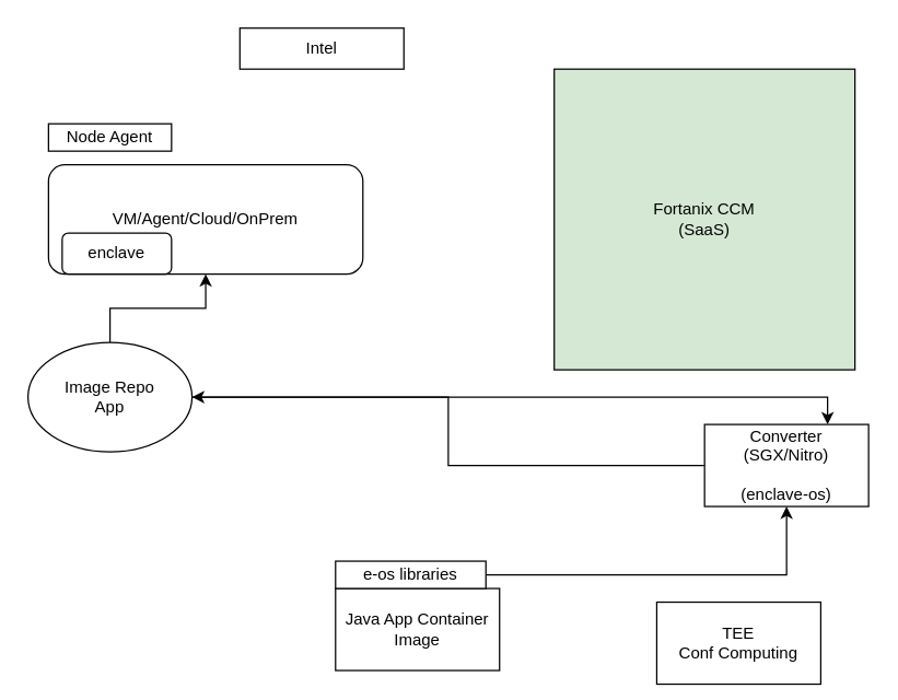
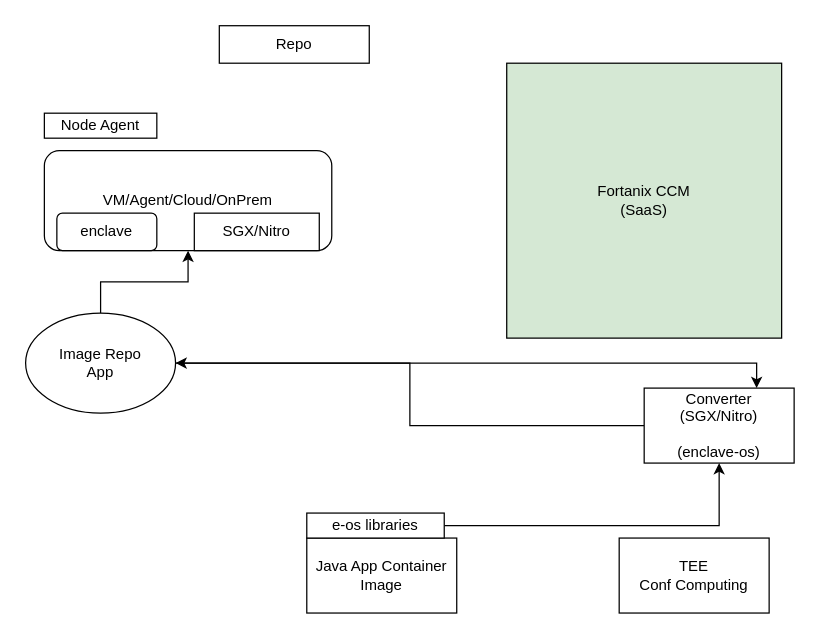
  <mxCell id="0" />
  <mxCell id="1" parent="0" />
  <mxCell id="2" value="VM/Agent/Cloud/OnPrem" style="rounded=1;whiteSpace=wrap;html=1;" vertex="1" parent="1"><mxGeometry x="35" y="120" width="230" height="80" as="geometry" /></mxCell>
  <mxCell id="3" value="Node Agent" style="rounded=0;whiteSpace=wrap;html=1;" vertex="1" parent="1"><mxGeometry x="35" y="90" width="90" height="20" as="geometry" /></mxCell>
+ <mxCell id="4" value="SGX/Nitro" style="rounded=0;whiteSpace=wrap;html=1;" vertex="1" parent="1"><mxGeometry x="155" y="170" width="100" height="30" as="geometry" /></mxCell>
  <mxCell id="5" value="Fortanix CCM&lt;br&gt;(SaaS)" style="whiteSpace=wrap;html=1;aspect=fixed;fillColor=#d5e8d4;" vertex="1" parent="1"><mxGeometry x="405" y="50" width="220" height="220" as="geometry" /></mxCell>
  <mxCell id="6" style="edgeStyle=orthogonalEdgeStyle;rounded=0;orthogonalLoop=1;jettySize=auto;html=1;entryX=1;entryY=0.5;entryDx=0;entryDy=0;" edge="1" parent="1" source="7" target="10"><mxGeometry relative="1" as="geometry" /></mxCell>
  <mxCell id="7" value="Converter&lt;br&gt;(SGX/Nitro)&lt;br&gt;&lt;br&gt;(enclave-os)" style="rounded=0;whiteSpace=wrap;html=1;" vertex="1" parent="1"><mxGeometry x="515" y="310" width="120" height="60" as="geometry" /></mxCell>
  <mxCell id="8" style="edgeStyle=orthogonalEdgeStyle;rounded=0;orthogonalLoop=1;jettySize=auto;html=1;entryX=0.75;entryY=0;entryDx=0;entryDy=0;" edge="1" parent="1" source="10" target="7"><mxGeometry relative="1" as="geometry" /></mxCell>
  <mxCell id="9" style="edgeStyle=orthogonalEdgeStyle;rounded=0;orthogonalLoop=1;jettySize=auto;html=1;" edge="1" parent="1" source="10" target="2"><mxGeometry relative="1" as="geometry" /></mxCell>
  <mxCell id="10" value="Image Repo&lt;br&gt;App" style="ellipse;whiteSpace=wrap;html=1;" vertex="1" parent="1"><mxGeometry x="20" y="250" width="120" height="80" as="geometry" /></mxCell>
  <mxCell id="11" value="Java App Container Image" style="rounded=0;whiteSpace=wrap;html=1;" vertex="1" parent="1"><mxGeometry x="245" y="430" width="120" height="60" as="geometry" /></mxCell>
  <mxCell id="12" value="" style="edgeStyle=orthogonalEdgeStyle;rounded=0;orthogonalLoop=1;jettySize=auto;html=1;" edge="1" parent="1" source="13" target="7"><mxGeometry relative="1" as="geometry" /></mxCell>
  <mxCell id="13" value="e-os libraries" style="rounded=0;whiteSpace=wrap;html=1;" vertex="1" parent="1"><mxGeometry x="245" y="410" width="110" height="20" as="geometry" /></mxCell>
- <mxCell id="14" value="Intel" style="rounded=0;whiteSpace=wrap;html=1;" vertex="1" parent="1"><mxGeometry x="175" y="20" width="120" height="30" as="geometry" /></mxCell>
- <mxCell id="15" value="TEE&lt;br&gt;Conf Computing" style="rounded=0;whiteSpace=wrap;html=1;" vertex="1" parent="1"><mxGeometry x="480" y="440" width="120" height="60" as="geometry" /></mxCell>
+ <mxCell id="14" value="Repo" style="rounded=0;whiteSpace=wrap;html=1;" vertex="1" parent="1"><mxGeometry x="175" y="20" width="120" height="30" as="geometry" /></mxCell>
+ <mxCell id="15" value="TEE&lt;br&gt;Conf Computing" style="rounded=0;whiteSpace=wrap;html=1;" vertex="1" parent="1"><mxGeometry x="495" y="430" width="120" height="60" as="geometry" /></mxCell>
  <mxCell id="16" value="enclave" style="rounded=1;whiteSpace=wrap;html=1;" vertex="1" parent="1"><mxGeometry x="45" y="170" width="80" height="30" as="geometry" /></mxCell>
